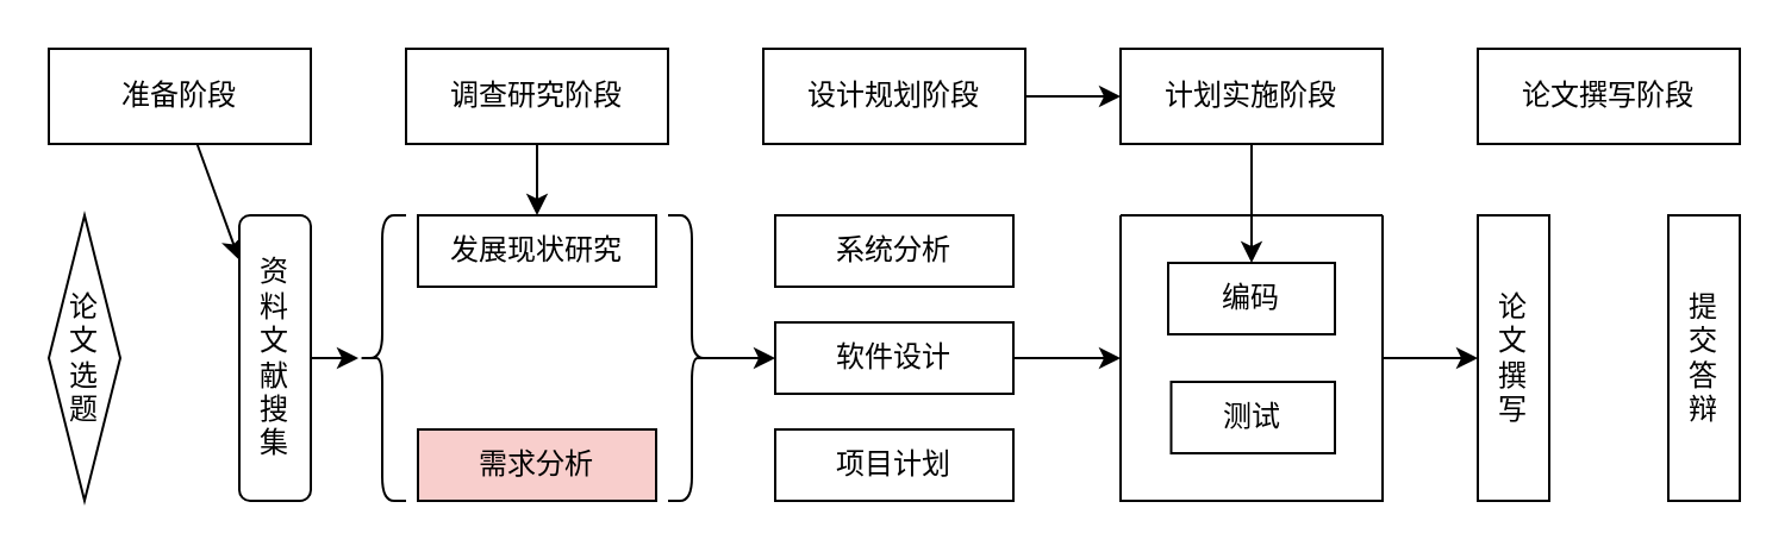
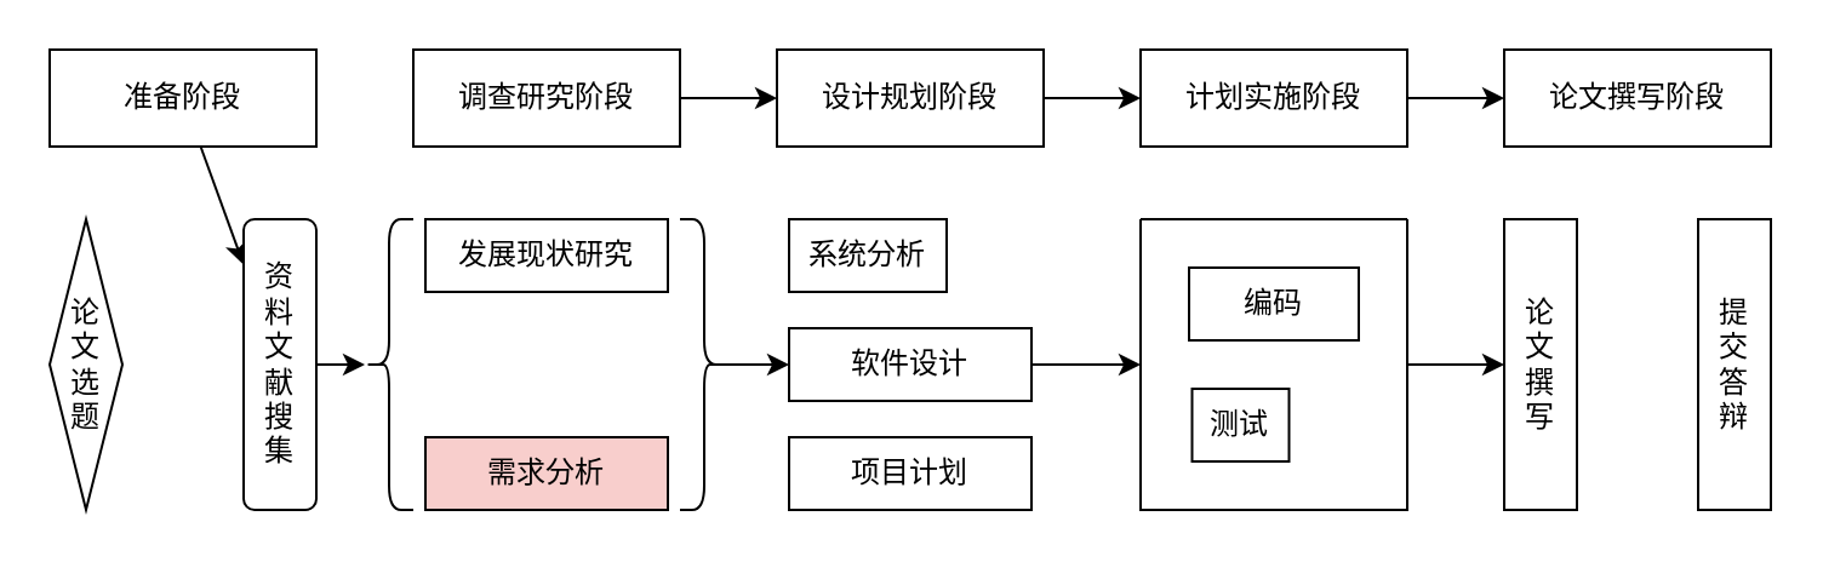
  <mxCell id="0" />
  <mxCell id="1" parent="0" />
  <mxCell id="2" value="" style="edgeStyle=none;html=1;" edge="1" parent="1" source="3" target="13"><mxGeometry relative="1" as="geometry" /></mxCell>
  <mxCell id="3" value="准备阶段" style="rounded=0;whiteSpace=wrap;html=1;" vertex="1" parent="1"><mxGeometry x="20" y="20" width="110" height="40" as="geometry" /></mxCell>
- <mxCell id="4" value="" style="edgeStyle=none;html=1;" edge="1" parent="1" source="5" target="15"><mxGeometry relative="1" as="geometry" /></mxCell>
+ <mxCell id="4" value="" style="edgeStyle=none;html=1;" edge="1" parent="1" source="5" target="7"><mxGeometry relative="1" as="geometry" /></mxCell>
  <mxCell id="5" value="调查研究阶段" style="rounded=0;whiteSpace=wrap;html=1;" vertex="1" parent="1"><mxGeometry x="170" y="20" width="110" height="40" as="geometry" /></mxCell>
  <mxCell id="6" value="" style="edgeStyle=none;html=1;" edge="1" parent="1" source="7" target="9"><mxGeometry relative="1" as="geometry" /></mxCell>
  <mxCell id="7" value="设计规划阶段" style="rounded=0;whiteSpace=wrap;html=1;" vertex="1" parent="1"><mxGeometry x="320" y="20" width="110" height="40" as="geometry" /></mxCell>
- <mxCell id="8" value="" style="edgeStyle=none;html=1;" edge="1" parent="1" source="9" target="27"><mxGeometry relative="1" as="geometry" /></mxCell>
+ <mxCell id="8" value="" style="edgeStyle=none;html=1;" edge="1" parent="1" source="9" target="10"><mxGeometry relative="1" as="geometry" /></mxCell>
  <mxCell id="9" value="计划实施阶段" style="rounded=0;whiteSpace=wrap;html=1;" vertex="1" parent="1"><mxGeometry x="470" y="20" width="110" height="40" as="geometry" /></mxCell>
  <mxCell id="10" value="论文撰写阶段" style="rounded=0;whiteSpace=wrap;html=1;" vertex="1" parent="1"><mxGeometry x="620" y="20" width="110" height="40" as="geometry" /></mxCell>
  <mxCell id="11" value="论&lt;br&gt;文&lt;br&gt;选&lt;br&gt;题" style="rhombus;whiteSpace=wrap;html=1;" vertex="1" parent="1"><mxGeometry x="20" y="90" width="30" height="120" as="geometry" /></mxCell>
  <mxCell id="12" value="" style="edgeStyle=none;html=1;" edge="1" parent="1" source="13" target="14"><mxGeometry relative="1" as="geometry" /></mxCell>
  <mxCell id="13" value="资&lt;br&gt;料&lt;br&gt;文&lt;br&gt;献&lt;br&gt;搜&lt;br&gt;集" style="whiteSpace=wrap;html=1;rounded=1;" vertex="1" parent="1"><mxGeometry x="100" y="90" width="30" height="120" as="geometry" /></mxCell>
  <mxCell id="14" value="" style="shape=curlyBracket;whiteSpace=wrap;html=1;rounded=1;labelPosition=left;verticalLabelPosition=middle;align=right;verticalAlign=middle;" vertex="1" parent="1"><mxGeometry x="150" y="90" width="20" height="120" as="geometry" /></mxCell>
  <mxCell id="15" value="发展现状研究" style="rounded=0;whiteSpace=wrap;html=1;" vertex="1" parent="1"><mxGeometry x="175" y="90" width="100" height="30" as="geometry" /></mxCell>
  <mxCell id="16" value="需求分析" style="rounded=0;whiteSpace=wrap;html=1;fillColor=#f8cecc;" vertex="1" parent="1"><mxGeometry x="175" y="180" width="100" height="30" as="geometry" /></mxCell>
  <mxCell id="17" value="" style="edgeStyle=none;html=1;entryX=0;entryY=0.5;entryDx=0;entryDy=0;exitX=0.1;exitY=0.5;exitDx=0;exitDy=0;exitPerimeter=0;" edge="1" parent="1" source="18" target="21"><mxGeometry relative="1" as="geometry"><mxPoint x="310" y="150" as="sourcePoint" /></mxGeometry></mxCell>
  <mxCell id="18" value="" style="shape=curlyBracket;whiteSpace=wrap;html=1;rounded=1;flipH=1;labelPosition=right;verticalLabelPosition=middle;align=left;verticalAlign=middle;" vertex="1" parent="1"><mxGeometry x="280" y="90" width="20" height="120" as="geometry" /></mxCell>
- <mxCell id="19" value="系统分析" style="rounded=0;whiteSpace=wrap;html=1;" vertex="1" parent="1"><mxGeometry x="325" y="90" width="100" height="30" as="geometry" /></mxCell>
+ <mxCell id="19" value="系统分析" style="rounded=0;whiteSpace=wrap;html=1;" vertex="1" parent="1"><mxGeometry x="325" y="90" width="65" height="30" as="geometry" /></mxCell>
  <mxCell id="20" value="" style="edgeStyle=none;html=1;entryX=0;entryY=0.5;entryDx=0;entryDy=0;" edge="1" parent="1" source="21" target="26"><mxGeometry relative="1" as="geometry" /></mxCell>
  <mxCell id="21" value="软件设计" style="rounded=0;whiteSpace=wrap;html=1;" vertex="1" parent="1"><mxGeometry x="325" y="135" width="100" height="30" as="geometry" /></mxCell>
  <mxCell id="22" value="项目计划" style="rounded=0;whiteSpace=wrap;html=1;" vertex="1" parent="1"><mxGeometry x="325" y="180" width="100" height="30" as="geometry" /></mxCell>
  <mxCell id="23" value="论&lt;br&gt;文&lt;br&gt;撰&lt;br&gt;写" style="rounded=0;whiteSpace=wrap;html=1;" vertex="1" parent="1"><mxGeometry x="620" y="90" width="30" height="120" as="geometry" /></mxCell>
  <mxCell id="24" value="提&lt;br&gt;交&lt;br&gt;答&lt;br&gt;辩" style="rounded=0;whiteSpace=wrap;html=1;" vertex="1" parent="1"><mxGeometry x="700" y="90" width="30" height="120" as="geometry" /></mxCell>
  <mxCell id="25" value="" style="edgeStyle=none;html=1;" edge="1" parent="1" source="26" target="23"><mxGeometry relative="1" as="geometry" /></mxCell>
  <mxCell id="26" value="" style="swimlane;startSize=0;" vertex="1" parent="1"><mxGeometry x="470" y="90" width="110" height="120" as="geometry" /></mxCell>
  <mxCell id="27" value="编码" style="rounded=0;whiteSpace=wrap;html=1;" vertex="1" parent="26"><mxGeometry x="20" y="20" width="70" height="30" as="geometry" /></mxCell>
- <mxCell id="28" value="测试" style="rounded=0;whiteSpace=wrap;html=1;" vertex="1" parent="26"><mxGeometry x="21.25" y="70" width="68.75" height="30" as="geometry" /></mxCell>
+ <mxCell id="28" value="测试" style="rounded=0;whiteSpace=wrap;html=1;" vertex="1" parent="26"><mxGeometry x="21.25" y="70" width="40" height="30" as="geometry" /></mxCell>
